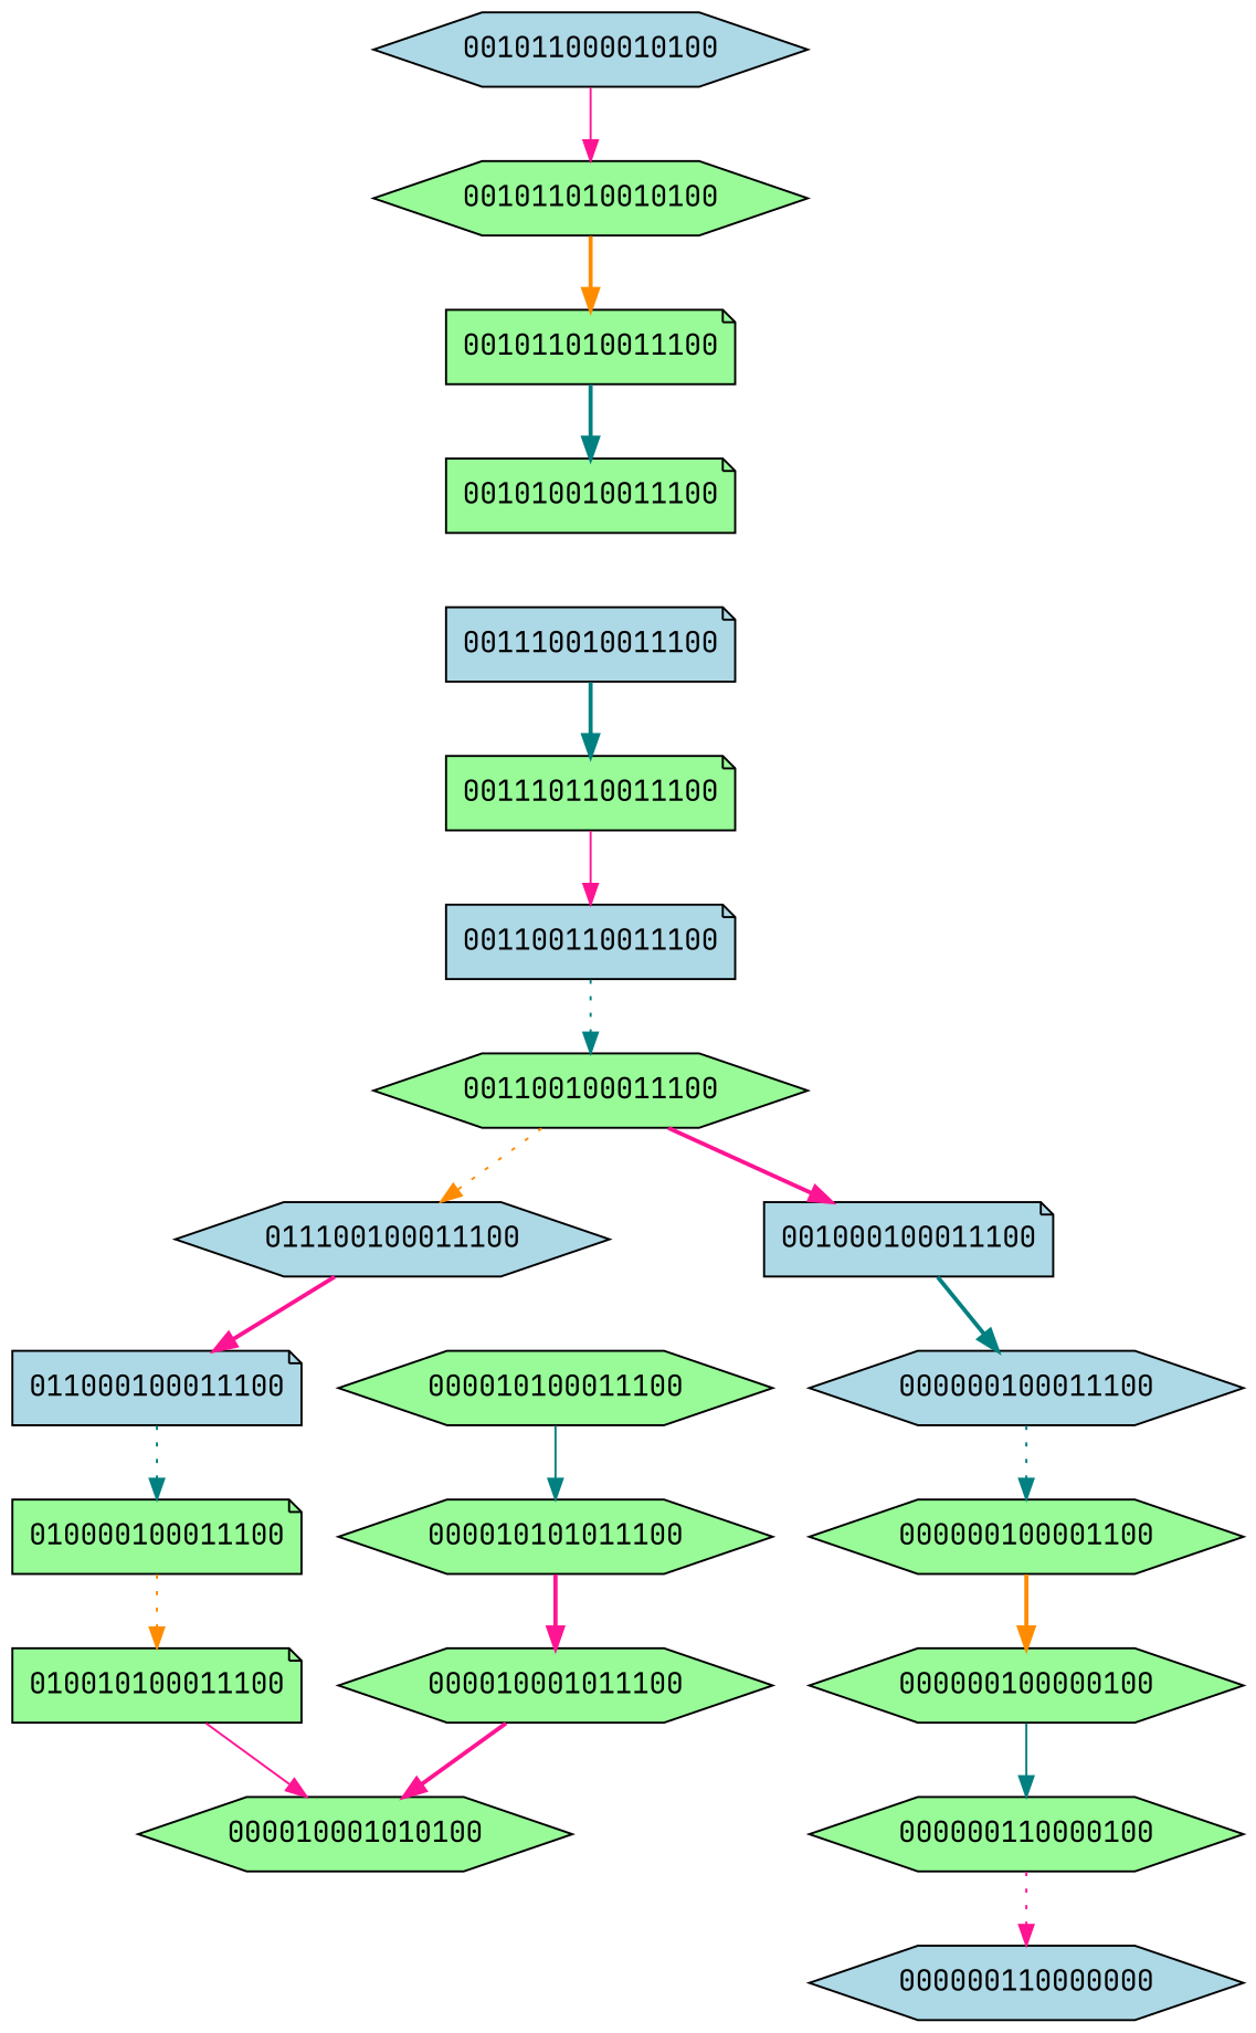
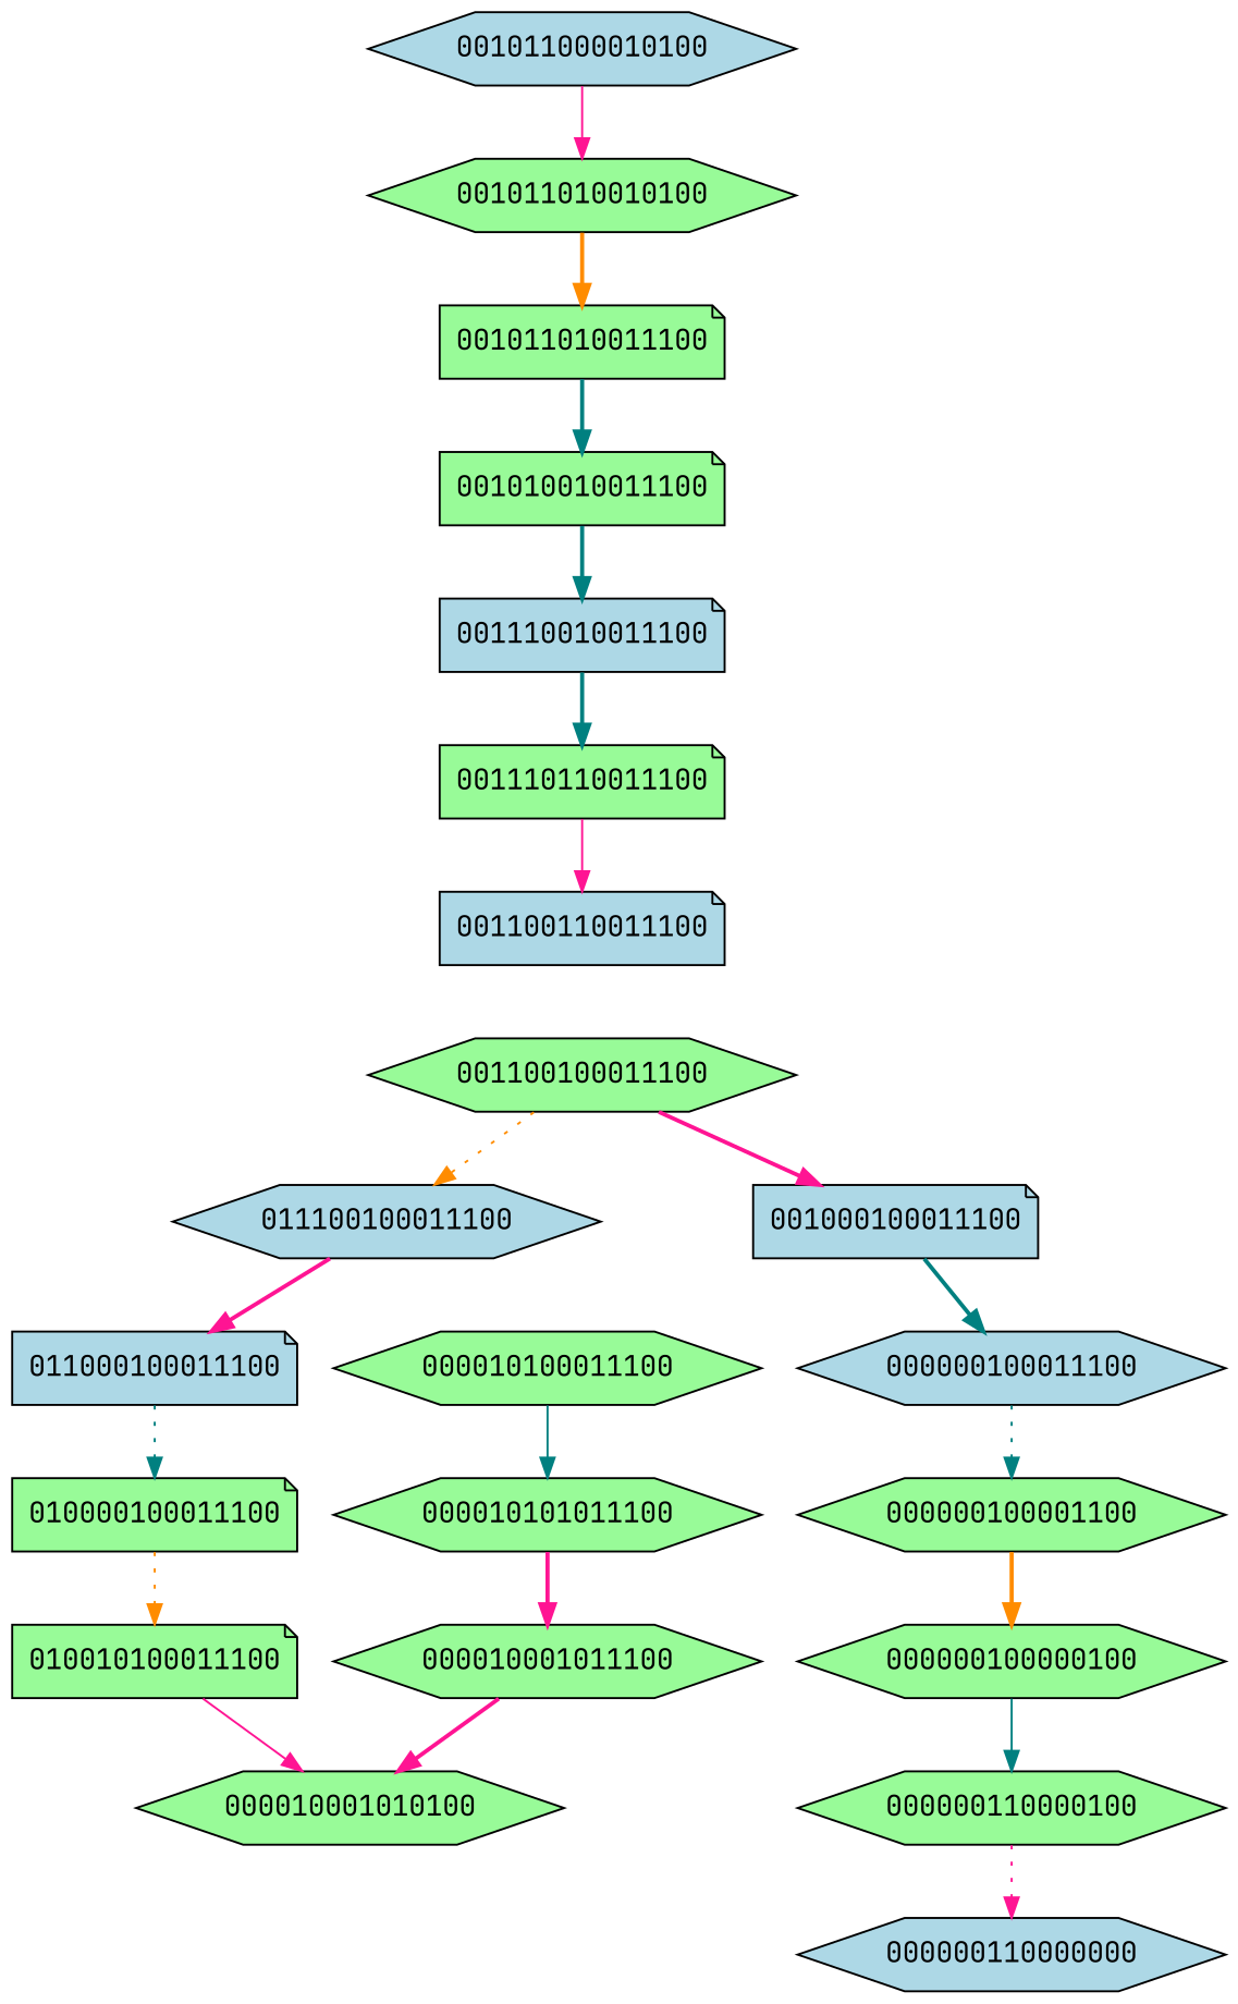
  strict digraph {
    fontname="JetBrains Mono"
    node [fillcolor=palegreen fontname="JetBrains Mono" shape=hexagon style=filled]
    edge [color=teal fontname="JetBrains Mono" style=bold]
    001011000010100 [fillcolor=lightblue]
    001011010010100
    001011010011100 [shape=note]
    001010010011100 [shape=note]
    001110010011100 [fillcolor=lightblue shape=note]
    001110110011100 [shape=note]
    001100110011100 [fillcolor=lightblue shape=note]
    001100100011100
    011100100011100 [fillcolor=lightblue]
    001000100011100 [fillcolor=lightblue shape=note]
    011000100011100 [fillcolor=lightblue shape=note]
    000000100011100 [fillcolor=lightblue]
    010000100011100 [shape=note]
    010010100011100 [shape=note]
    000010001010100
    000010100011100
    000010101011100
    000010001011100
    000000100001100
    000000100000100
    000000110000100
    000000110000000 [fillcolor=lightblue]
    001011000010100 -> 001011010010100 [color=deeppink style=solid]
    001011010010100 -> 001011010011100 [color=darkorange]
    001011010011100 -> 001010010011100
+   001010010011100 -> 001110010011100
    001110010011100 -> 001110110011100
    001110110011100 -> 001100110011100 [color=deeppink style=solid]
-   001100110011100 -> 001100100011100 [style=dotted]
    001100100011100 -> 011100100011100 [color=darkorange style=dotted]
    001100100011100 -> 001000100011100 [color=deeppink]
    011100100011100 -> 011000100011100 [color=deeppink]
    001000100011100 -> 000000100011100
    011000100011100 -> 010000100011100 [style=dotted]
    000000100011100 -> 000000100001100 [style=dotted]
    010000100011100 -> 010010100011100 [color=darkorange style=dotted]
    010010100011100 -> 000010001010100 [color=deeppink style=solid]
    000010100011100 -> 000010101011100 [style=solid]
    000010101011100 -> 000010001011100 [color=deeppink]
    000010001011100 -> 000010001010100 [color=deeppink]
    000000100001100 -> 000000100000100 [color=darkorange]
    000000100000100 -> 000000110000100 [style=solid]
    000000110000100 -> 000000110000000 [color=deeppink style=dotted]
  }
